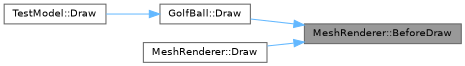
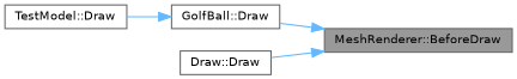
  digraph {
    rankdir=RL
    node [color=grey40 fillcolor=white fontname=Helvetica fontsize=10 shape=box style=filled]
    edge [color=steelblue1 dir=back fontname=Helvetica fontsize=10 labelfontname=Helvetica labelfontsize=10 style=solid]
    n1 [color=gray40 fillcolor=grey60 fontcolor=black height=0.2 label="MeshRenderer::BeforeDraw" width=0.4]
    n2 [height=0.2 label="GolfBall::Draw" width=0.4]
-   n3 [height=0.2 label="MeshRenderer::Draw" width=0.4]
+   n3 [height=0.2 label="Draw::Draw" width=0.4]
    n4 [height=0.2 label="TestModel::Draw" width=0.4]
    n1 -> n2
    n1 -> n3
    n2 -> n4
  }
